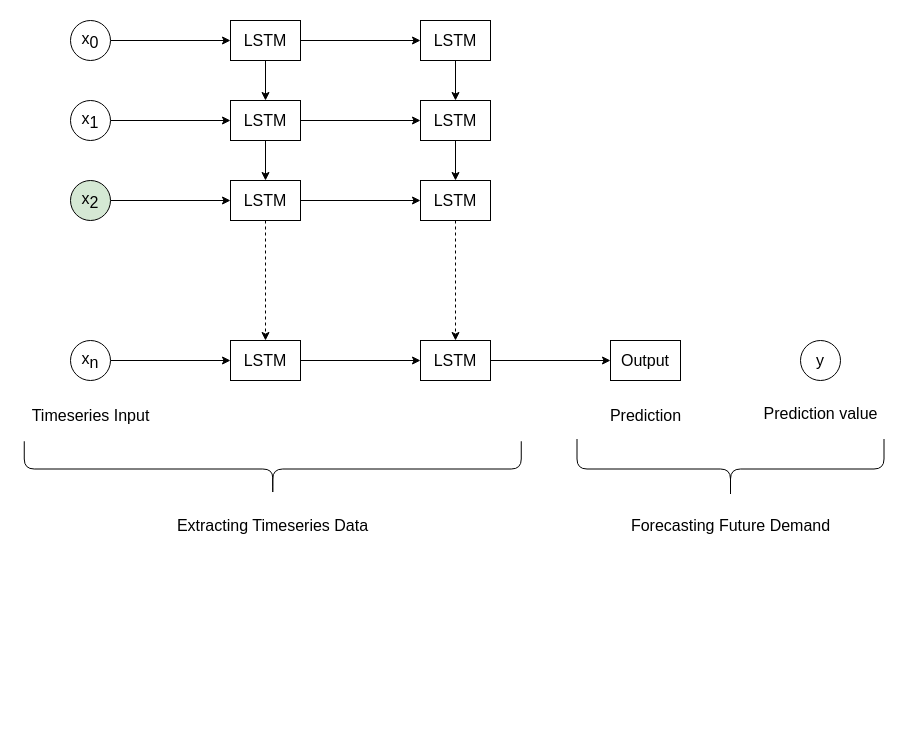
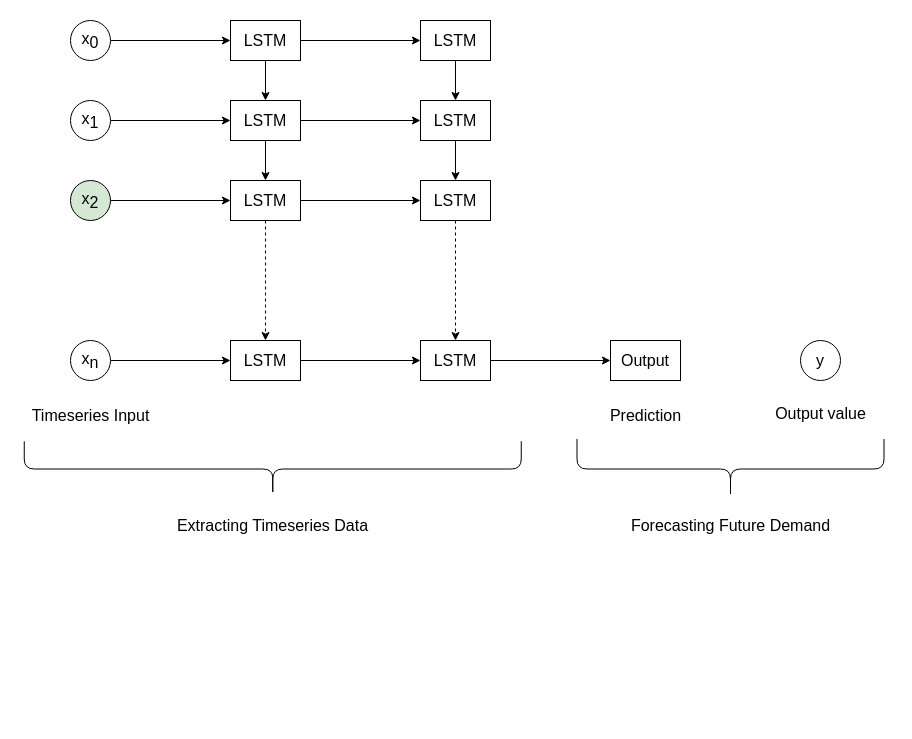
  <mxCell id="0" />
  <mxCell id="1" parent="0" />
  <mxCell id="2" style="edgeStyle=orthogonalEdgeStyle;rounded=0;orthogonalLoop=1;jettySize=auto;html=1;exitX=1;exitY=0.5;exitDx=0;exitDy=0;entryX=0;entryY=0.5;entryDx=0;entryDy=0;fontSize=16;" edge="1" parent="1" source="3" target="12"><mxGeometry relative="1" as="geometry" /></mxCell>
  <mxCell id="3" value="x&lt;sub style=&quot;font-size: 16px;&quot;&gt;0&lt;/sub&gt;" style="ellipse;whiteSpace=wrap;html=1;aspect=fixed;fontSize=16;" vertex="1" parent="1"><mxGeometry x="70" y="20" width="40" height="40" as="geometry" /></mxCell>
  <mxCell id="4" style="edgeStyle=orthogonalEdgeStyle;rounded=0;orthogonalLoop=1;jettySize=auto;html=1;exitX=1;exitY=0.5;exitDx=0;exitDy=0;entryX=0;entryY=0.5;entryDx=0;entryDy=0;" edge="1" parent="1" source="5" target="16"><mxGeometry relative="1" as="geometry" /></mxCell>
  <mxCell id="5" value="x&lt;sub style=&quot;font-size: 16px;&quot;&gt;n&lt;/sub&gt;" style="ellipse;whiteSpace=wrap;html=1;aspect=fixed;fontSize=16;" vertex="1" parent="1"><mxGeometry x="70" y="340" width="40" height="40" as="geometry" /></mxCell>
  <mxCell id="6" style="edgeStyle=orthogonalEdgeStyle;rounded=0;orthogonalLoop=1;jettySize=auto;html=1;exitX=1;exitY=0.5;exitDx=0;exitDy=0;entryX=0;entryY=0.5;entryDx=0;entryDy=0;" edge="1" parent="1" source="7" target="19"><mxGeometry relative="1" as="geometry" /></mxCell>
  <mxCell id="7" value="x&lt;sub style=&quot;font-size: 16px;&quot;&gt;2&lt;/sub&gt;" style="ellipse;whiteSpace=wrap;html=1;aspect=fixed;fontSize=16;fillColor=#d5e8d4;" vertex="1" parent="1"><mxGeometry x="70" y="180" width="40" height="40" as="geometry" /></mxCell>
  <mxCell id="8" style="edgeStyle=orthogonalEdgeStyle;rounded=0;orthogonalLoop=1;jettySize=auto;html=1;exitX=1;exitY=0.5;exitDx=0;exitDy=0;entryX=0;entryY=0.5;entryDx=0;entryDy=0;" edge="1" parent="1" source="9" target="22"><mxGeometry relative="1" as="geometry" /></mxCell>
  <mxCell id="9" value="x&lt;sub style=&quot;font-size: 16px;&quot;&gt;1&lt;/sub&gt;" style="ellipse;whiteSpace=wrap;html=1;aspect=fixed;fontSize=16;" vertex="1" parent="1"><mxGeometry x="70" y="100" width="40" height="40" as="geometry" /></mxCell>
  <mxCell id="10" style="edgeStyle=orthogonalEdgeStyle;rounded=0;orthogonalLoop=1;jettySize=auto;html=1;exitX=1;exitY=0.5;exitDx=0;exitDy=0;entryX=0;entryY=0.5;entryDx=0;entryDy=0;fontSize=16;" edge="1" parent="1" source="12" target="14"><mxGeometry relative="1" as="geometry" /></mxCell>
  <mxCell id="11" style="edgeStyle=orthogonalEdgeStyle;rounded=0;orthogonalLoop=1;jettySize=auto;html=1;exitX=0.5;exitY=1;exitDx=0;exitDy=0;entryX=0.5;entryY=0;entryDx=0;entryDy=0;fontSize=16;" edge="1" parent="1" source="12" target="22"><mxGeometry relative="1" as="geometry" /></mxCell>
  <mxCell id="12" value="LSTM" style="rounded=0;whiteSpace=wrap;html=1;fontSize=16;" vertex="1" parent="1"><mxGeometry x="230" y="20" width="70" height="40" as="geometry" /></mxCell>
  <mxCell id="13" style="edgeStyle=orthogonalEdgeStyle;rounded=0;orthogonalLoop=1;jettySize=auto;html=1;exitX=0.5;exitY=1;exitDx=0;exitDy=0;entryX=0.5;entryY=0;entryDx=0;entryDy=0;fontSize=16;" edge="1" parent="1" source="14" target="28"><mxGeometry relative="1" as="geometry" /></mxCell>
  <mxCell id="14" value="LSTM" style="rounded=0;whiteSpace=wrap;html=1;fontSize=16;" vertex="1" parent="1"><mxGeometry x="420" y="20" width="70" height="40" as="geometry" /></mxCell>
  <mxCell id="15" style="edgeStyle=orthogonalEdgeStyle;rounded=0;orthogonalLoop=1;jettySize=auto;html=1;exitX=1;exitY=0.5;exitDx=0;exitDy=0;fontSize=16;" edge="1" parent="1" source="16" target="24"><mxGeometry relative="1" as="geometry" /></mxCell>
  <mxCell id="16" value="LSTM" style="rounded=0;whiteSpace=wrap;html=1;fontSize=16;" vertex="1" parent="1"><mxGeometry x="230" y="340" width="70" height="40" as="geometry" /></mxCell>
  <mxCell id="17" style="edgeStyle=orthogonalEdgeStyle;rounded=0;orthogonalLoop=1;jettySize=auto;html=1;exitX=0.5;exitY=1;exitDx=0;exitDy=0;entryX=0.5;entryY=0;entryDx=0;entryDy=0;dashed=1;fontSize=16;" edge="1" parent="1" source="19" target="16"><mxGeometry relative="1" as="geometry" /></mxCell>
  <mxCell id="18" style="edgeStyle=orthogonalEdgeStyle;rounded=0;orthogonalLoop=1;jettySize=auto;html=1;exitX=1;exitY=0.5;exitDx=0;exitDy=0;entryX=0;entryY=0.5;entryDx=0;entryDy=0;fontSize=16;" edge="1" parent="1" source="19" target="26"><mxGeometry relative="1" as="geometry" /></mxCell>
  <mxCell id="19" value="LSTM" style="rounded=0;whiteSpace=wrap;html=1;fontSize=16;" vertex="1" parent="1"><mxGeometry x="230" y="180" width="70" height="40" as="geometry" /></mxCell>
  <mxCell id="20" style="edgeStyle=orthogonalEdgeStyle;rounded=0;orthogonalLoop=1;jettySize=auto;html=1;exitX=0.5;exitY=1;exitDx=0;exitDy=0;entryX=0.5;entryY=0;entryDx=0;entryDy=0;fontSize=16;" edge="1" parent="1" source="22" target="19"><mxGeometry relative="1" as="geometry" /></mxCell>
  <mxCell id="21" style="edgeStyle=orthogonalEdgeStyle;rounded=0;orthogonalLoop=1;jettySize=auto;html=1;exitX=1;exitY=0.5;exitDx=0;exitDy=0;entryX=0;entryY=0.5;entryDx=0;entryDy=0;fontSize=16;" edge="1" parent="1" source="22" target="28"><mxGeometry relative="1" as="geometry" /></mxCell>
  <mxCell id="22" value="LSTM" style="rounded=0;whiteSpace=wrap;html=1;fontSize=16;" vertex="1" parent="1"><mxGeometry x="230" y="100" width="70" height="40" as="geometry" /></mxCell>
  <mxCell id="23" style="edgeStyle=orthogonalEdgeStyle;rounded=0;orthogonalLoop=1;jettySize=auto;html=1;exitX=1;exitY=0.5;exitDx=0;exitDy=0;entryX=0;entryY=0.5;entryDx=0;entryDy=0;fontSize=16;" edge="1" parent="1" source="24" target="30"><mxGeometry relative="1" as="geometry" /></mxCell>
  <mxCell id="24" value="LSTM" style="rounded=0;whiteSpace=wrap;html=1;fontSize=16;" vertex="1" parent="1"><mxGeometry x="420" y="340" width="70" height="40" as="geometry" /></mxCell>
  <mxCell id="25" style="edgeStyle=orthogonalEdgeStyle;rounded=0;orthogonalLoop=1;jettySize=auto;html=1;exitX=0.5;exitY=1;exitDx=0;exitDy=0;dashed=1;fontSize=16;" edge="1" parent="1" source="26" target="24"><mxGeometry relative="1" as="geometry" /></mxCell>
  <mxCell id="26" value="LSTM" style="rounded=0;whiteSpace=wrap;html=1;fontSize=16;" vertex="1" parent="1"><mxGeometry x="420" y="180" width="70" height="40" as="geometry" /></mxCell>
  <mxCell id="27" style="edgeStyle=orthogonalEdgeStyle;rounded=0;orthogonalLoop=1;jettySize=auto;html=1;exitX=0.5;exitY=1;exitDx=0;exitDy=0;entryX=0.5;entryY=0;entryDx=0;entryDy=0;fontSize=16;" edge="1" parent="1" source="28" target="26"><mxGeometry relative="1" as="geometry" /></mxCell>
  <mxCell id="28" value="LSTM" style="rounded=0;whiteSpace=wrap;html=1;fontSize=16;" vertex="1" parent="1"><mxGeometry x="420" y="100" width="70" height="40" as="geometry" /></mxCell>
  <mxCell id="29" value="y" style="ellipse;whiteSpace=wrap;html=1;aspect=fixed;fontSize=16;" vertex="1" parent="1"><mxGeometry x="800" y="340" width="40" height="40" as="geometry" /></mxCell>
  <mxCell id="30" value="Output" style="rounded=0;whiteSpace=wrap;html=1;fontSize=16;" vertex="1" parent="1"><mxGeometry x="610" y="340" width="70" height="40" as="geometry" /></mxCell>
- <mxCell id="31" value="Prediction value" style="text;html=1;align=center;verticalAlign=middle;resizable=0;points=[];autosize=1;strokeColor=none;fillColor=none;fontSize=16;" vertex="1" parent="1"><mxGeometry x="750" y="398" width="140" height="30" as="geometry" /></mxCell>
+ <mxCell id="31" value="Output value" style="text;html=1;align=center;verticalAlign=middle;resizable=0;points=[];autosize=1;strokeColor=none;fillColor=none;fontSize=16;" vertex="1" parent="1"><mxGeometry x="750" y="398" width="140" height="30" as="geometry" /></mxCell>
  <mxCell id="32" value="Timeseries Input" style="text;html=1;align=center;verticalAlign=middle;resizable=0;points=[];autosize=1;strokeColor=none;fillColor=none;fontSize=16;" vertex="1" parent="1"><mxGeometry x="20" y="400" width="140" height="30" as="geometry" /></mxCell>
  <mxCell id="33" value="" style="shape=curlyBracket;whiteSpace=wrap;html=1;rounded=1;flipH=1;labelPosition=right;verticalLabelPosition=middle;align=left;verticalAlign=middle;rotation=90;" vertex="1" parent="1"><mxGeometry x="700" y="315" width="60" height="307" as="geometry" /></mxCell>
  <mxCell id="34" value="" style="shape=curlyBracket;whiteSpace=wrap;html=1;rounded=1;flipH=1;labelPosition=right;verticalLabelPosition=middle;align=left;verticalAlign=middle;rotation=90;" vertex="1" parent="1"><mxGeometry x="244.5" y="220" width="55.5" height="497" as="geometry" /></mxCell>
  <mxCell id="35" value="Prediction" style="text;html=1;align=center;verticalAlign=middle;resizable=0;points=[];autosize=1;strokeColor=none;fillColor=none;fontSize=16;" vertex="1" parent="1"><mxGeometry x="600" y="400" width="90" height="30" as="geometry" /></mxCell>
  <mxCell id="36" value="Extracting Timeseries Data" style="text;html=1;align=center;verticalAlign=middle;resizable=0;points=[];autosize=1;strokeColor=none;fillColor=none;fontSize=16;" vertex="1" parent="1"><mxGeometry x="162.25" y="510" width="220" height="30" as="geometry" /></mxCell>
  <mxCell id="37" value="Forecasting Future Demand" style="text;html=1;align=center;verticalAlign=middle;resizable=0;points=[];autosize=1;strokeColor=none;fillColor=none;fontSize=16;" vertex="1" parent="1"><mxGeometry x="620" y="510" width="220" height="30" as="geometry" /></mxCell>
